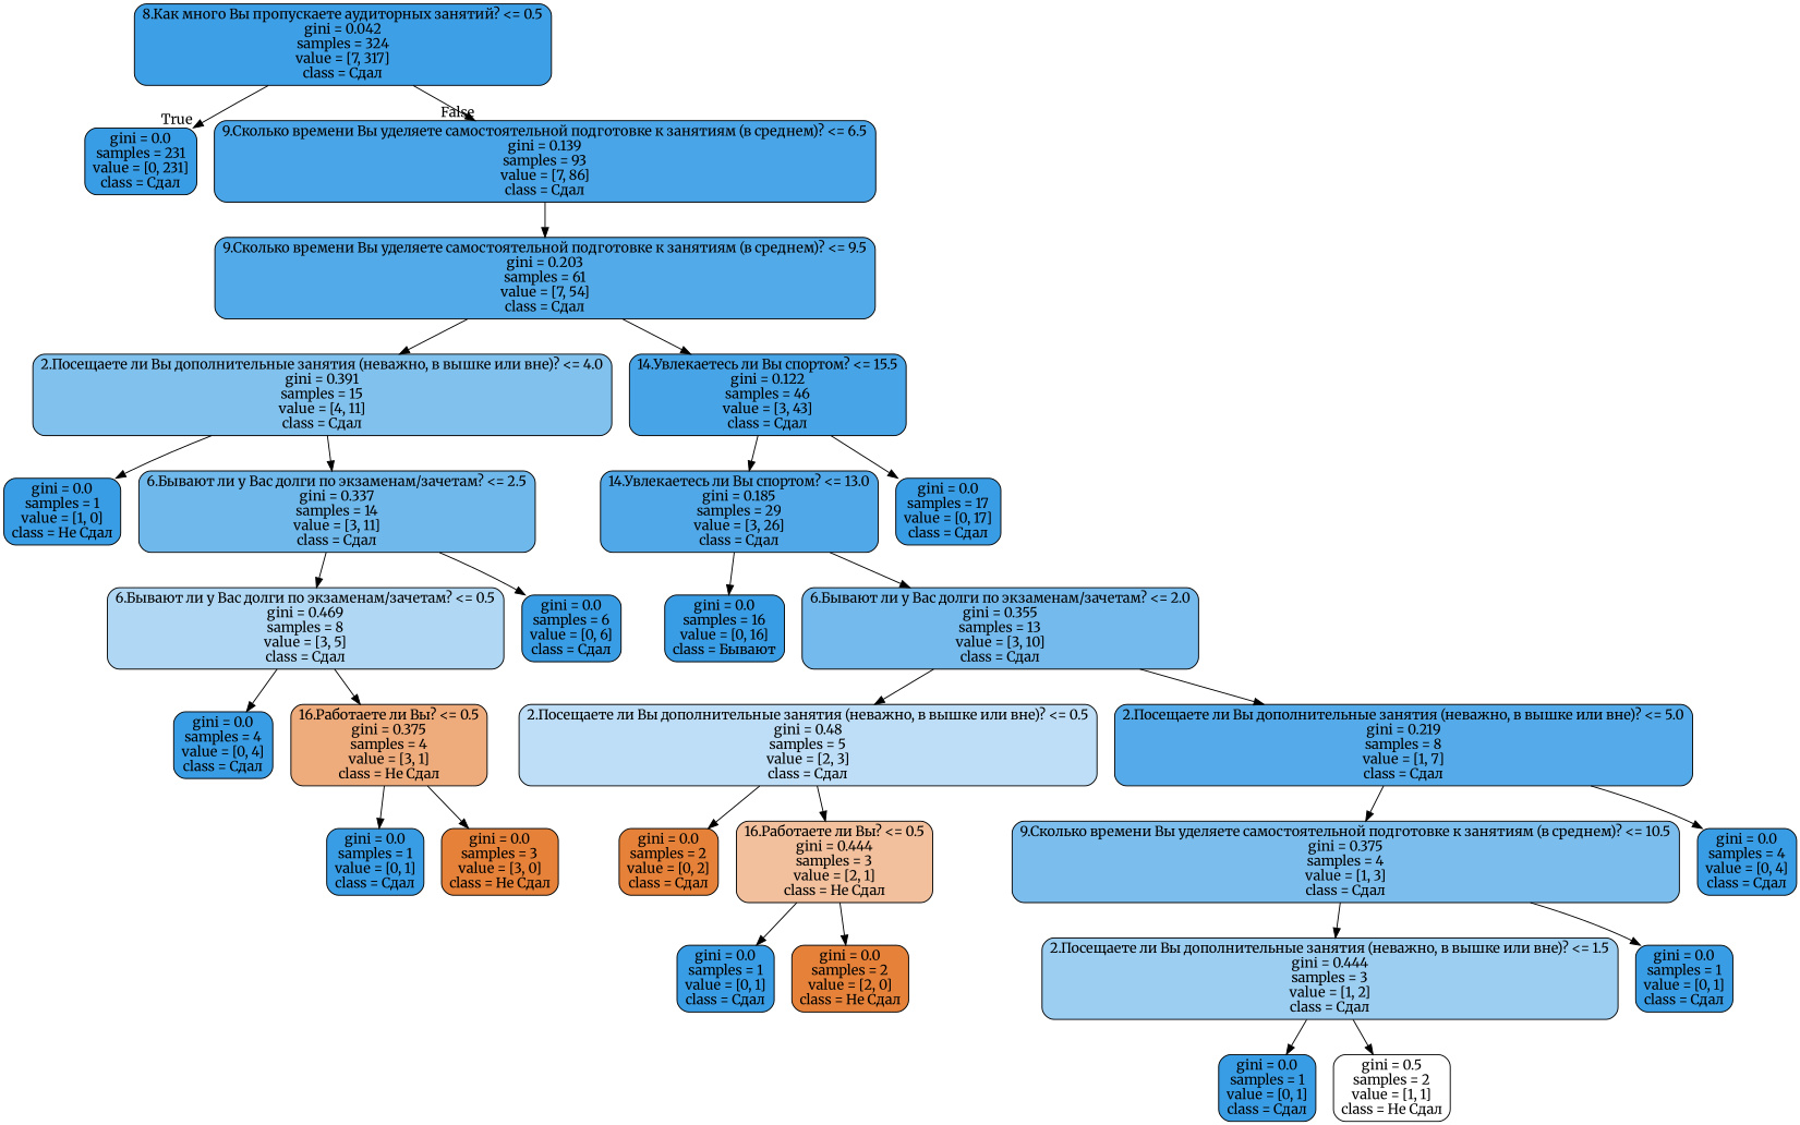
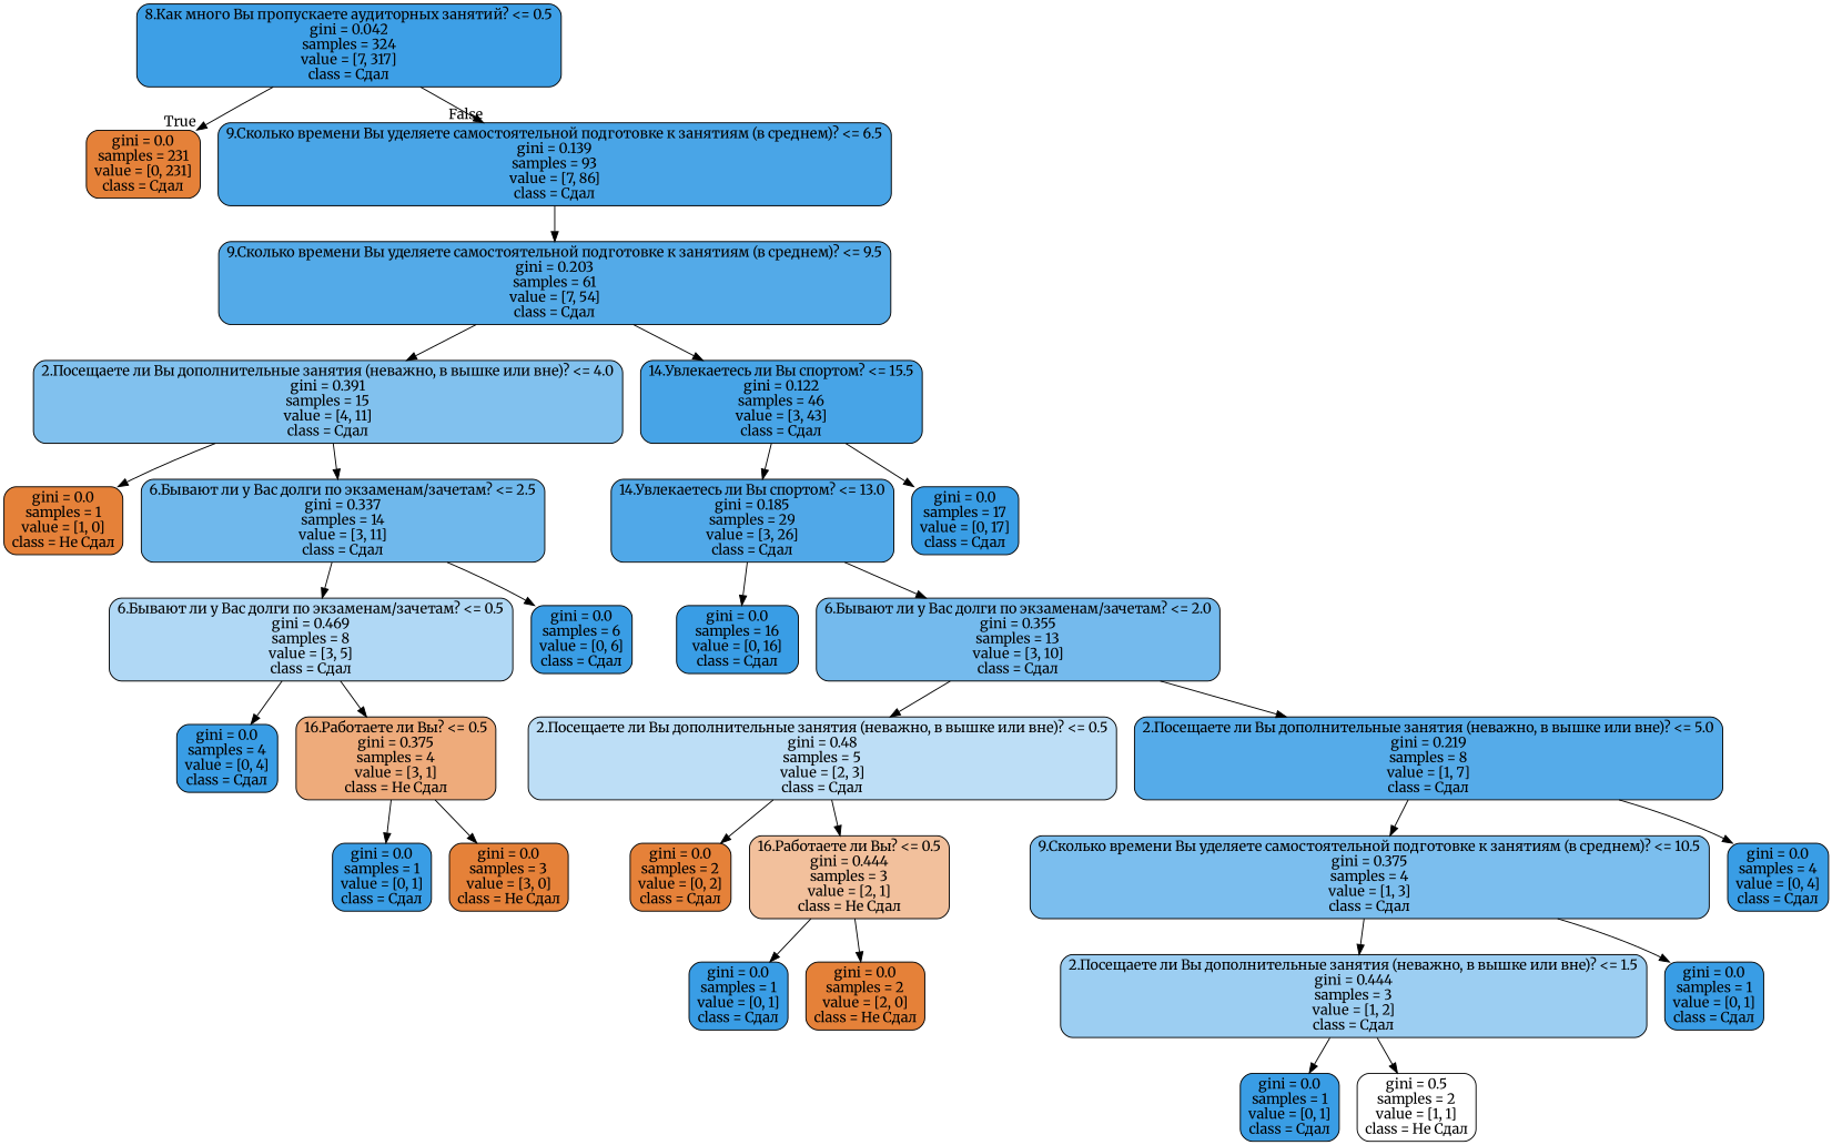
  digraph {
    fontname=Merriweather
    node [color=black fillcolor="#399de5" fontname=Merriweather shape=box style="filled, rounded"]
    edge [fontname=Merriweather]
    n1 [fillcolor="#3d9fe6" label="8.Как много Вы пропускаете аудиторных занятий? <= 0.5\ngini = 0.042\nsamples = 324\nvalue = [7, 317]\nclass = Сдал"]
-   n2 [label="gini = 0.0\nsamples = 231\nvalue = [0, 231]\nclass = Сдал"]
+   n2 [fillcolor="#e58139" label="gini = 0.0\nsamples = 231\nvalue = [0, 231]\nclass = Сдал"]
    n3 [fillcolor="#49a5e7" label="9.Сколько времени Вы уделяете самостоятельной подготовке к занятиям (в среднем)? <= 6.5\ngini = 0.139\nsamples = 93\nvalue = [7, 86]\nclass = Сдал"]
    n4 [fillcolor="#53aae8" label="9.Сколько времени Вы уделяете самостоятельной подготовке к занятиям (в среднем)? <= 9.5\ngini = 0.203\nsamples = 61\nvalue = [7, 54]\nclass = Сдал"]
    n5 [fillcolor="#81c1ee" label="2.Посещаете ли Вы дополнительные занятия (неважно, в вышке или вне)? <= 4.0\ngini = 0.391\nsamples = 15\nvalue = [4, 11]\nclass = Сдал"]
    n6 [fillcolor="#47a4e7" label="14.Увлекаетесь ли Вы спортом? <= 15.5\ngini = 0.122\nsamples = 46\nvalue = [3, 43]\nclass = Сдал"]
-   n7 [label="gini = 0.0\nsamples = 1\nvalue = [1, 0]\nclass = Не Сдал"]
+   n7 [fillcolor="#e58139" label="gini = 0.0\nsamples = 1\nvalue = [1, 0]\nclass = Не Сдал"]
    n8 [fillcolor="#6fb8ec" label="6.Бывают ли у Вас долги по экзаменам/зачетам? <= 2.5\ngini = 0.337\nsamples = 14\nvalue = [3, 11]\nclass = Сдал"]
    n9 [fillcolor="#50a8e8" label="14.Увлекаетесь ли Вы спортом? <= 13.0\ngini = 0.185\nsamples = 29\nvalue = [3, 26]\nclass = Сдал"]
    n10 [label="gini = 0.0\nsamples = 17\nvalue = [0, 17]\nclass = Сдал"]
    n11 [fillcolor="#b0d8f5" label="6.Бывают ли у Вас долги по экзаменам/зачетам? <= 0.5\ngini = 0.469\nsamples = 8\nvalue = [3, 5]\nclass = Сдал"]
    n12 [label="gini = 0.0\nsamples = 6\nvalue = [0, 6]\nclass = Сдал"]
    n13 [label="gini = 0.0\nsamples = 4\nvalue = [0, 4]\nclass = Сдал"]
    n14 [fillcolor="#eeab7b" label="16.Работаете ли Вы? <= 0.5\ngini = 0.375\nsamples = 4\nvalue = [3, 1]\nclass = Не Сдал"]
    n15 [label="gini = 0.0\nsamples = 1\nvalue = [0, 1]\nclass = Сдал"]
    n16 [fillcolor="#e58139" label="gini = 0.0\nsamples = 3\nvalue = [3, 0]\nclass = Не Сдал"]
-   n17 [label="gini = 0.0\nsamples = 16\nvalue = [0, 16]\nclass = Бывают"]
+   n17 [label="gini = 0.0\nsamples = 16\nvalue = [0, 16]\nclass = Сдал"]
    n18 [fillcolor="#74baed" label="6.Бывают ли у Вас долги по экзаменам/зачетам? <= 2.0\ngini = 0.355\nsamples = 13\nvalue = [3, 10]\nclass = Сдал"]
    n19 [fillcolor="#bddef6" label="2.Посещаете ли Вы дополнительные занятия (неважно, в вышке или вне)? <= 0.5\ngini = 0.48\nsamples = 5\nvalue = [2, 3]\nclass = Сдал"]
    n20 [fillcolor="#55abe9" label="2.Посещаете ли Вы дополнительные занятия (неважно, в вышке или вне)? <= 5.0\ngini = 0.219\nsamples = 8\nvalue = [1, 7]\nclass = Сдал"]
    n21 [fillcolor="#e58139" label="gini = 0.0\nsamples = 2\nvalue = [0, 2]\nclass = Сдал"]
    n22 [fillcolor="#f2c09c" label="16.Работаете ли Вы? <= 0.5\ngini = 0.444\nsamples = 3\nvalue = [2, 1]\nclass = Не Сдал"]
    n23 [fillcolor="#7bbeee" label="9.Сколько времени Вы уделяете самостоятельной подготовке к занятиям (в среднем)? <= 10.5\ngini = 0.375\nsamples = 4\nvalue = [1, 3]\nclass = Сдал"]
    n24 [label="gini = 0.0\nsamples = 4\nvalue = [0, 4]\nclass = Сдал"]
    n25 [label="gini = 0.0\nsamples = 1\nvalue = [0, 1]\nclass = Сдал"]
    n26 [fillcolor="#e58139" label="gini = 0.0\nsamples = 2\nvalue = [2, 0]\nclass = Не Сдал"]
    n27 [fillcolor="#9ccef2" label="2.Посещаете ли Вы дополнительные занятия (неважно, в вышке или вне)? <= 1.5\ngini = 0.444\nsamples = 3\nvalue = [1, 2]\nclass = Сдал"]
    n28 [label="gini = 0.0\nsamples = 1\nvalue = [0, 1]\nclass = Сдал"]
    n29 [label="gini = 0.0\nsamples = 1\nvalue = [0, 1]\nclass = Сдал"]
    n30 [fillcolor="#ffffff" label="gini = 0.5\nsamples = 2\nvalue = [1, 1]\nclass = Не Сдал"]
    n1 -> n2 [headlabel=True labelangle=45 labeldistance=2.5]
    n1 -> n3 [headlabel=False labelangle=-45 labeldistance=2.5]
    n3 -> n4
    n4 -> n5
    n4 -> n6
    n5 -> n7
    n5 -> n8
    n6 -> n9
    n6 -> n10
    n8 -> n11
    n8 -> n12
    n9 -> n17
    n9 -> n18
    n11 -> n13
    n11 -> n14
    n14 -> n15
    n14 -> n16
    n18 -> n19
    n18 -> n20
    n19 -> n21
    n19 -> n22
    n20 -> n23
    n20 -> n24
    n22 -> n25
    n22 -> n26
    n23 -> n27
    n23 -> n28
    n27 -> n29
    n27 -> n30
  }
